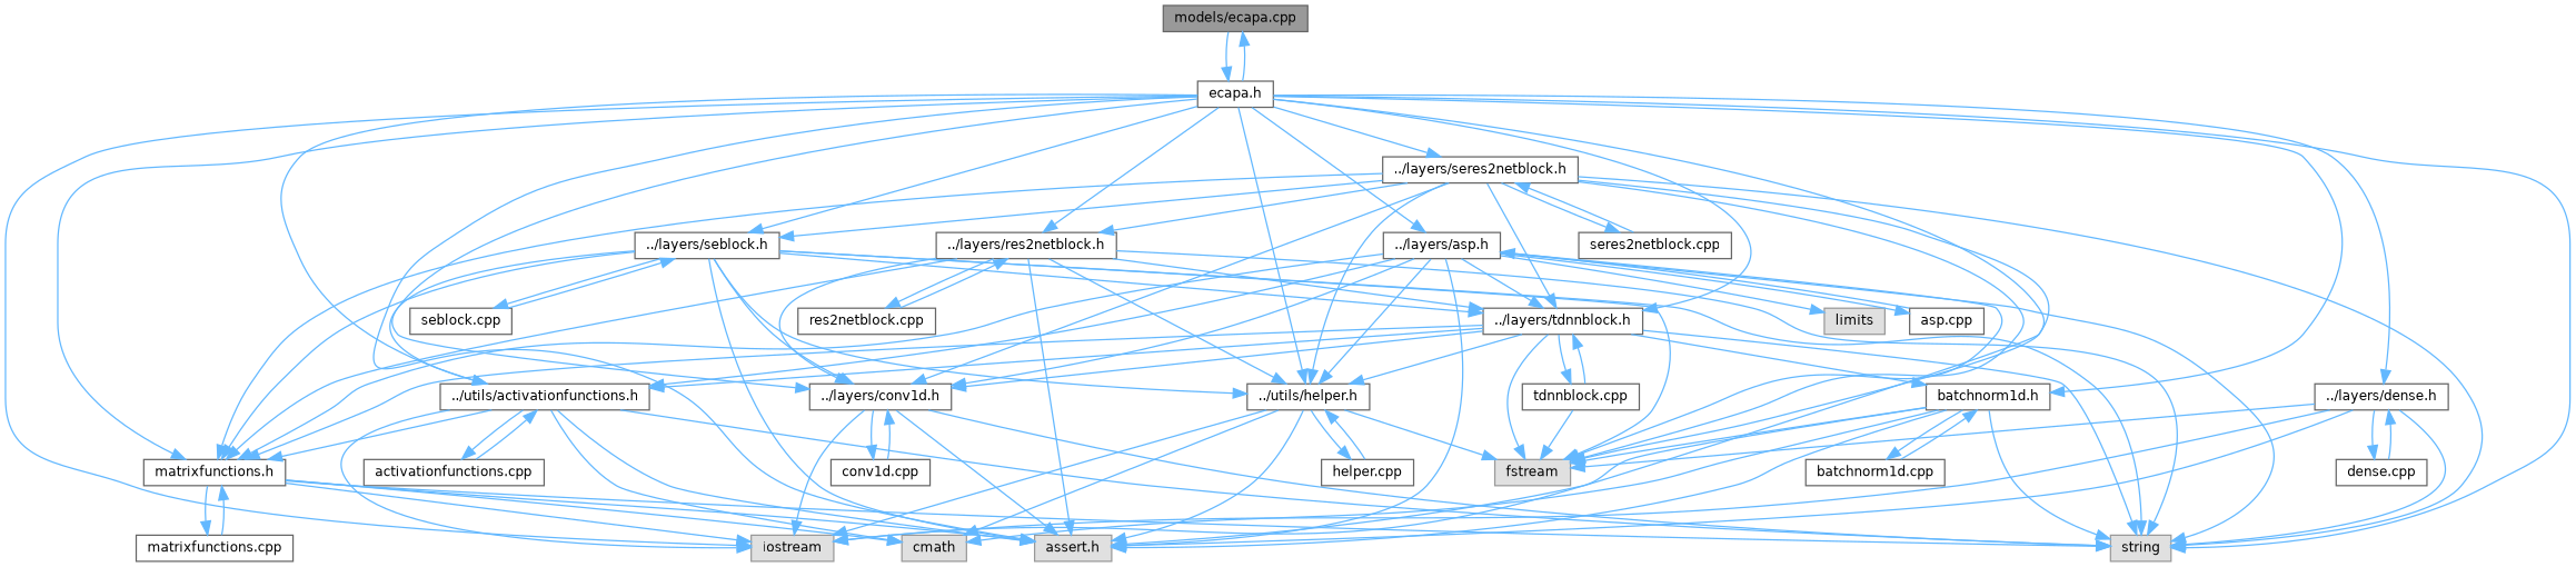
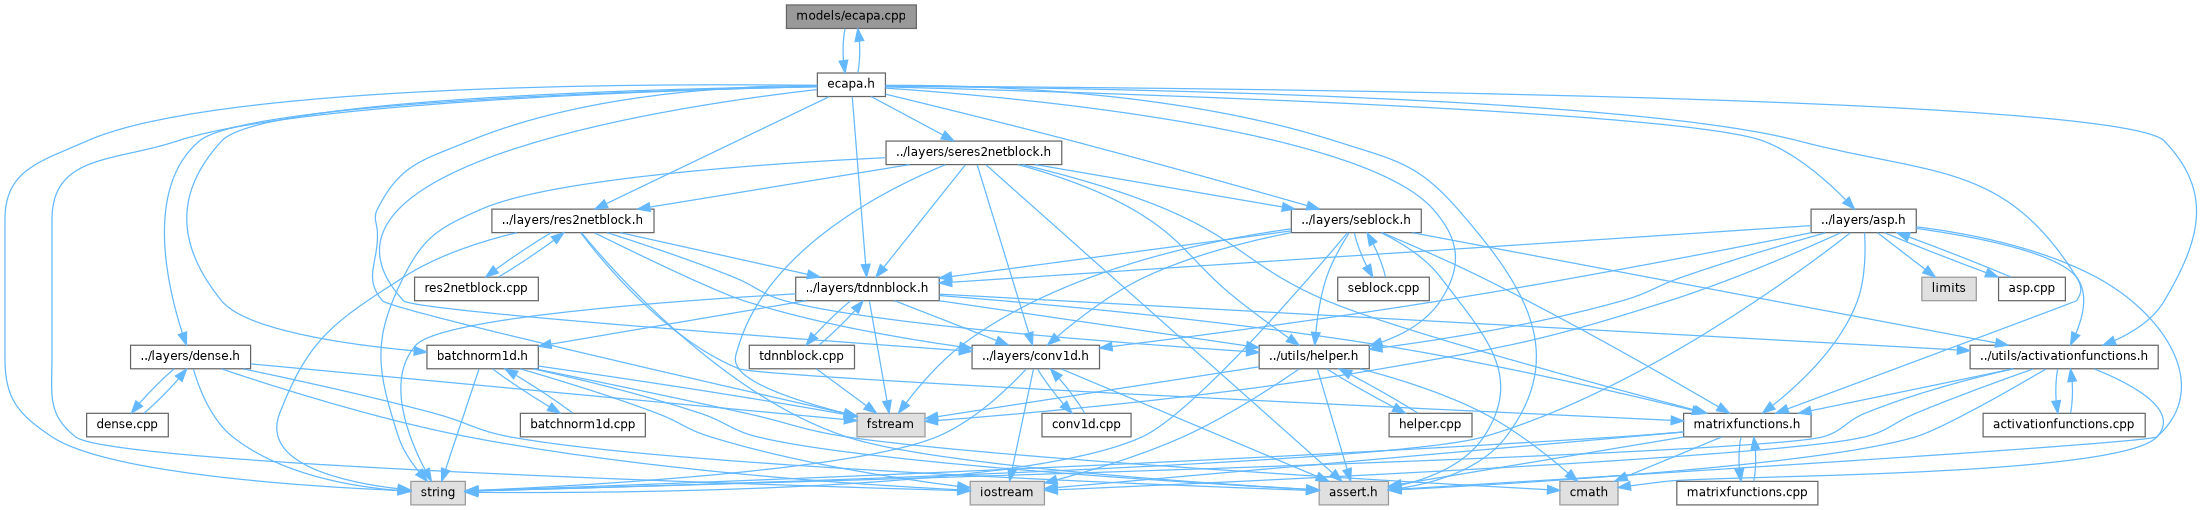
  digraph {
    node [color=grey40 fillcolor=white fontname=Helvetica fontsize=10 shape=box style=filled]
    edge [color=steelblue1 fontname=Helvetica fontsize=10 labelfontname=Helvetica labelfontsize=10 style=solid]
    n1 [color=gray40 fillcolor=grey60 fontcolor=black height=0.2 label="models/ecapa.cpp" width=0.4]
    n2 [height=0.2 label="ecapa.h" width=0.4]
    n3 [color=grey60 fillcolor="#E0E0E0" height=0.2 label=iostream width=0.4]
    n4 [color=grey60 fillcolor="#E0E0E0" height=0.2 label=string width=0.4]
    n5 [color=grey60 fillcolor="#E0E0E0" height=0.2 label="assert.h" width=0.4]
    n6 [color=grey60 fillcolor="#E0E0E0" height=0.2 label=fstream width=0.4]
    n7 [height=0.2 label="../layers/conv1d.h" width=0.4]
    n8 [height=0.2 label="../layers/dense.h" width=0.4]
    n9 [height=0.2 label="../layers/tdnnblock.h" width=0.4]
    n10 [height=0.2 label="../utils/helper.h" width=0.4]
    n11 [height=0.2 label="../utils/activationfunctions.h" width=0.4]
    n12 [height=0.2 label="matrixfunctions.h" width=0.4]
    n13 [height=0.2 label="batchnorm1d.h" width=0.4]
    n14 [height=0.2 label="../layers/res2netblock.h" width=0.4]
    n15 [height=0.2 label="../layers/seblock.h" width=0.4]
    n16 [height=0.2 label="../layers/seres2netblock.h" width=0.4]
    n17 [height=0.2 label="../layers/asp.h" width=0.4]
    n18 [height=0.2 label="conv1d.cpp" width=0.4]
    n19 [height=0.2 label="dense.cpp" width=0.4]
    n20 [height=0.2 label="tdnnblock.cpp" width=0.4]
    n21 [color=grey60 fillcolor="#E0E0E0" height=0.2 label=cmath width=0.4]
    n22 [height=0.2 label="helper.cpp" width=0.4]
    n23 [height=0.2 label="activationfunctions.cpp" width=0.4]
    n24 [height=0.2 label="matrixfunctions.cpp" width=0.4]
    n25 [height=0.2 label="batchnorm1d.cpp" width=0.4]
    n26 [height=0.2 label="res2netblock.cpp" width=0.4]
    n27 [height=0.2 label="seblock.cpp" width=0.4]
-   n28 [height=0.2 label="seres2netblock.cpp" width=0.4]
    n29 [color=grey60 fillcolor="#E0E0E0" height=0.2 label=limits width=0.4]
    n30 [height=0.2 label="asp.cpp" width=0.4]
    n1 -> n2
    n2 -> n1
    n2 -> n3
    n2 -> n4
    n2 -> n5
    n2 -> n6
    n2 -> n7
    n2 -> n8
    n2 -> n9
    n2 -> n10
    n2 -> n11
    n2 -> n12
    n2 -> n13
    n2 -> n14
    n2 -> n15
    n2 -> n16
    n2 -> n17
    n7 -> n3
    n7 -> n4
    n7 -> n5
    n7 -> n18
    n8 -> n3
    n8 -> n4
    n8 -> n5
    n8 -> n6
    n8 -> n19
    n9 -> n4
    n9 -> n6
    n9 -> n7
    n9 -> n10
    n9 -> n11
    n9 -> n12
    n9 -> n13
    n9 -> n20
    n10 -> n3
    n10 -> n5
    n10 -> n6
    n10 -> n21
    n10 -> n22
    n11 -> n3
    n11 -> n4
    n11 -> n5
    n11 -> n12
    n11 -> n21
    n11 -> n23
    n12 -> n3
    n12 -> n4
    n12 -> n5
    n12 -> n21
    n12 -> n24
    n13 -> n3
    n13 -> n4
    n13 -> n5
    n13 -> n6
    n13 -> n21
    n13 -> n25
    n14 -> n4
    n14 -> n5
    n14 -> n7
    n14 -> n9
    n14 -> n10
    n14 -> n12
    n14 -> n26
    n15 -> n4
    n15 -> n5
    n15 -> n6
    n15 -> n7
    n15 -> n9
    n15 -> n10
    n15 -> n11
    n15 -> n12
    n15 -> n27
    n16 -> n4
    n16 -> n5
    n16 -> n6
    n16 -> n7
    n16 -> n9
    n16 -> n10
    n16 -> n12
    n16 -> n14
    n16 -> n15
-   n16 -> n28
    n17 -> n4
    n17 -> n5
    n17 -> n6
    n17 -> n7
    n17 -> n9
    n17 -> n10
    n17 -> n11
    n17 -> n12
    n17 -> n29
    n17 -> n30
    n18 -> n7
    n19 -> n8
    n20 -> n6
    n20 -> n9
    n22 -> n10
    n23 -> n11
    n24 -> n12
    n25 -> n13
    n26 -> n14
    n27 -> n15
-   n28 -> n16
    n30 -> n17
  }
